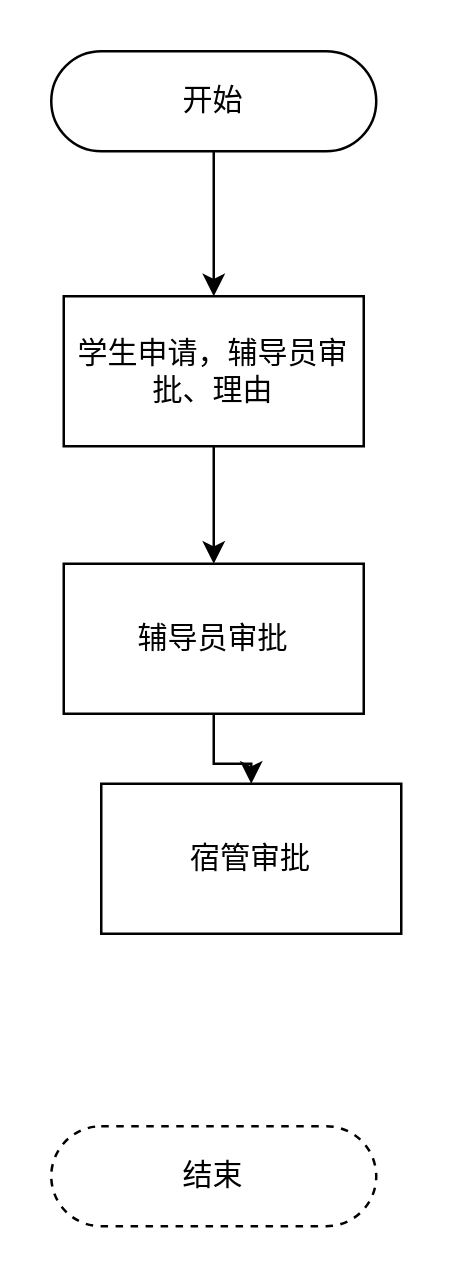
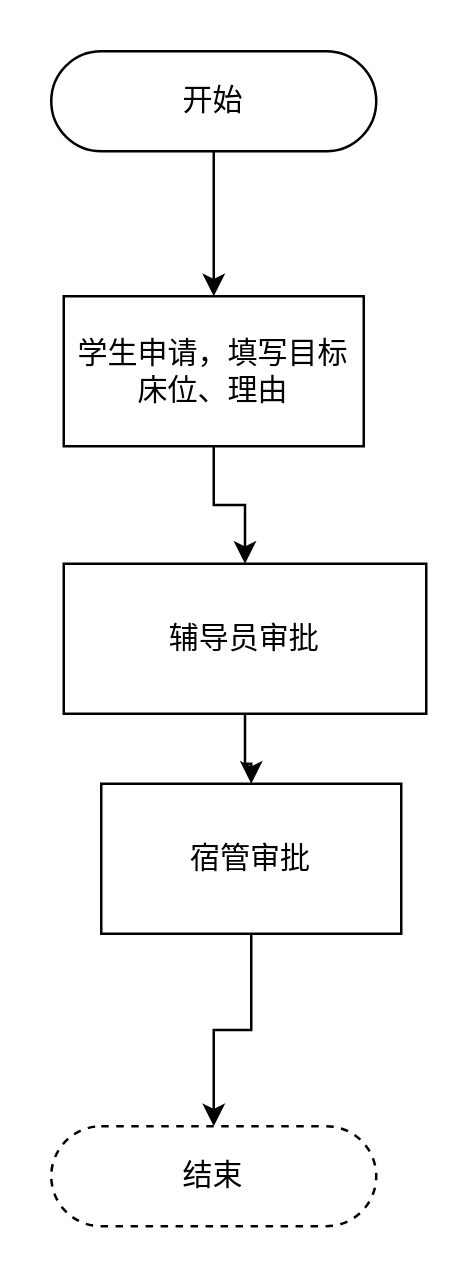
  <mxCell id="0" />
  <mxCell id="1" parent="0" />
  <mxCell id="2" style="edgeStyle=orthogonalEdgeStyle;rounded=0;orthogonalLoop=1;jettySize=auto;html=1;" edge="1" parent="1" source="3" target="5"><mxGeometry relative="1" as="geometry" /></mxCell>
  <mxCell id="3" value="开始" style="rounded=1;whiteSpace=wrap;html=1;arcSize=50;" vertex="1" parent="1"><mxGeometry x="20" y="20" width="130" height="40" as="geometry" /></mxCell>
  <mxCell id="4" style="edgeStyle=orthogonalEdgeStyle;rounded=0;orthogonalLoop=1;jettySize=auto;html=1;" edge="1" parent="1" source="5" target="7"><mxGeometry relative="1" as="geometry" /></mxCell>
- <mxCell id="5" value="学生申请，辅导员审批、理由" style="rounded=0;whiteSpace=wrap;html=1;" vertex="1" parent="1"><mxGeometry x="25" y="118" width="120" height="60" as="geometry" /></mxCell>
+ <mxCell id="5" value="学生申请，填写目标床位、理由" style="rounded=0;whiteSpace=wrap;html=1;" vertex="1" parent="1"><mxGeometry x="25" y="118" width="120" height="60" as="geometry" /></mxCell>
  <mxCell id="6" style="edgeStyle=orthogonalEdgeStyle;rounded=0;orthogonalLoop=1;jettySize=auto;html=1;entryX=0.5;entryY=0;entryDx=0;entryDy=0;" edge="1" parent="1" source="7" target="9"><mxGeometry relative="1" as="geometry" /></mxCell>
- <mxCell id="7" value="辅导员审批" style="rounded=0;whiteSpace=wrap;html=1;" vertex="1" parent="1"><mxGeometry x="25" y="225" width="120" height="60" as="geometry" /></mxCell>
+ <mxCell id="7" value="辅导员审批" style="rounded=0;whiteSpace=wrap;html=1;" vertex="1" parent="1"><mxGeometry x="25" y="225" width="145" height="60" as="geometry" /></mxCell>
+ <mxCell id="8" style="edgeStyle=orthogonalEdgeStyle;rounded=0;orthogonalLoop=1;jettySize=auto;html=1;entryX=0.5;entryY=0;entryDx=0;entryDy=0;" edge="1" parent="1" source="9" target="10"><mxGeometry relative="1" as="geometry" /></mxCell>
  <mxCell id="9" value="宿管审批" style="rounded=0;whiteSpace=wrap;html=1;" vertex="1" parent="1"><mxGeometry x="40" y="313" width="120" height="60" as="geometry" /></mxCell>
  <mxCell id="10" value="结束" style="rounded=1;whiteSpace=wrap;html=1;arcSize=50;dashed=1;" vertex="1" parent="1"><mxGeometry x="20" y="450" width="130" height="40" as="geometry" /></mxCell>
